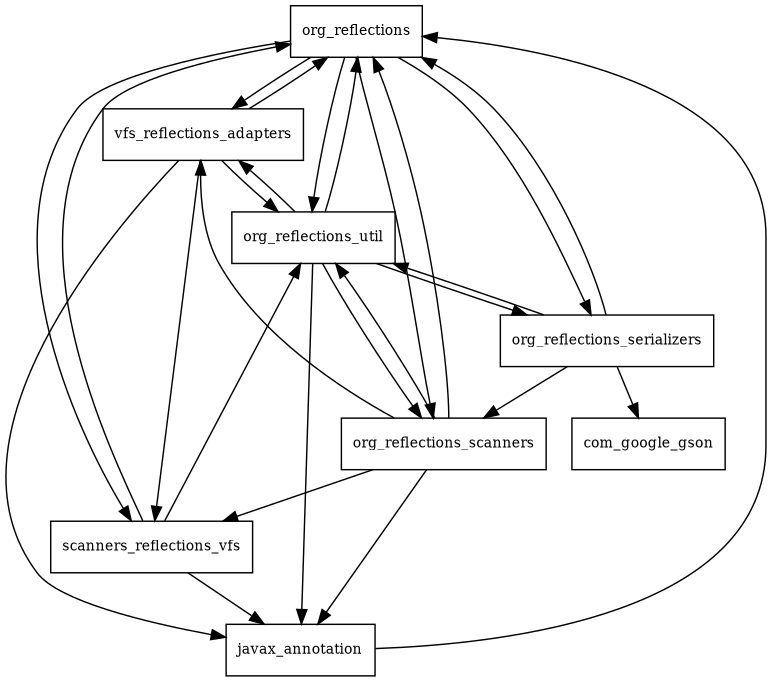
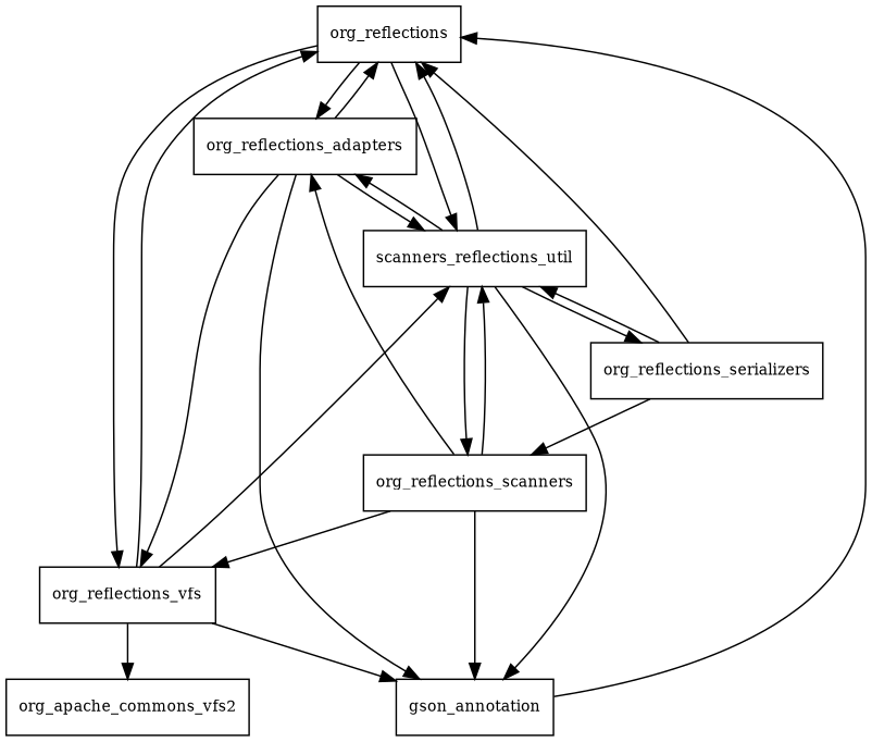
  digraph {
    node [fontsize=10.0 shape=box]
    org_reflections
-   org_reflections_adapters [label=vfs_reflections_adapters]
+   org_reflections_adapters
    org_reflections_scanners
    org_reflections_serializers
-   org_reflections_util
-   org_reflections_vfs [label=scanners_reflections_vfs]
-   javax_annotation
-   com_google_gson
+   org_reflections_util [label=scanners_reflections_util]
+   org_reflections_vfs
+   javax_annotation [label=gson_annotation]
+   org_apache_commons_vfs2
    org_reflections -> org_reflections_adapters
-   org_reflections -> org_reflections_scanners
-   org_reflections -> org_reflections_serializers
    org_reflections -> org_reflections_util
    org_reflections -> org_reflections_vfs
    org_reflections_adapters -> org_reflections
    org_reflections_adapters -> org_reflections_util
    org_reflections_adapters -> org_reflections_vfs
    org_reflections_adapters -> javax_annotation
-   org_reflections_scanners -> org_reflections
    org_reflections_scanners -> org_reflections_adapters
    org_reflections_scanners -> org_reflections_util
    org_reflections_scanners -> org_reflections_vfs
    org_reflections_scanners -> javax_annotation
    org_reflections_serializers -> org_reflections
    org_reflections_serializers -> org_reflections_scanners
    org_reflections_serializers -> org_reflections_util
-   org_reflections_serializers -> com_google_gson
    org_reflections_util -> org_reflections
    org_reflections_util -> org_reflections_adapters
    org_reflections_util -> org_reflections_scanners
    org_reflections_util -> org_reflections_serializers
    org_reflections_util -> javax_annotation
    org_reflections_vfs -> org_reflections
    org_reflections_vfs -> org_reflections_util
    org_reflections_vfs -> javax_annotation
+   org_reflections_vfs -> org_apache_commons_vfs2
    javax_annotation -> org_reflections
  }
